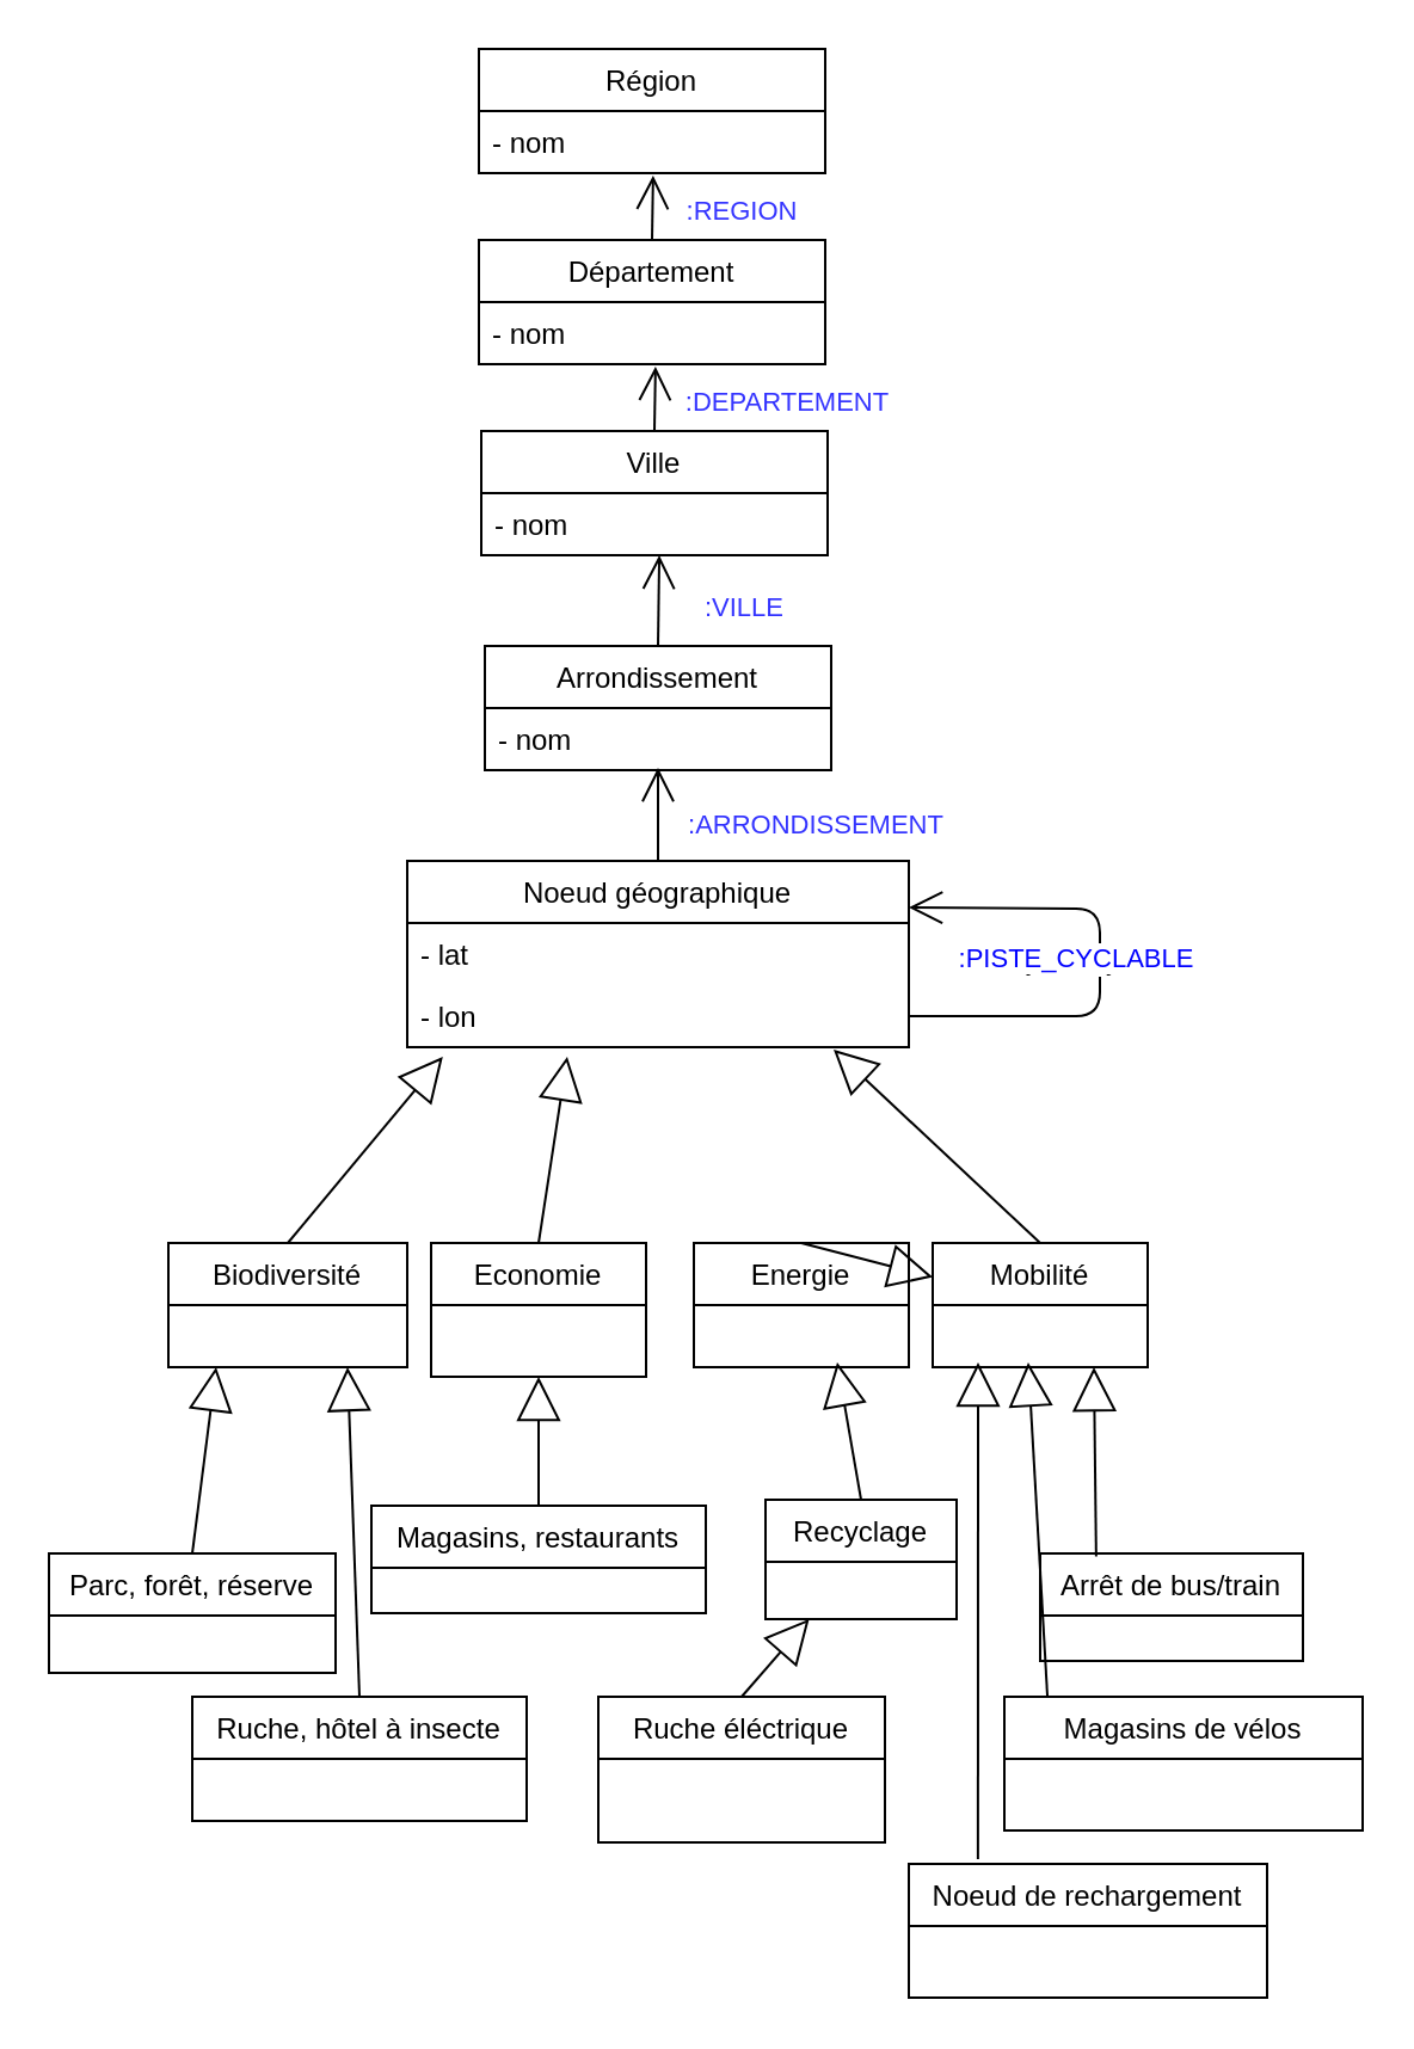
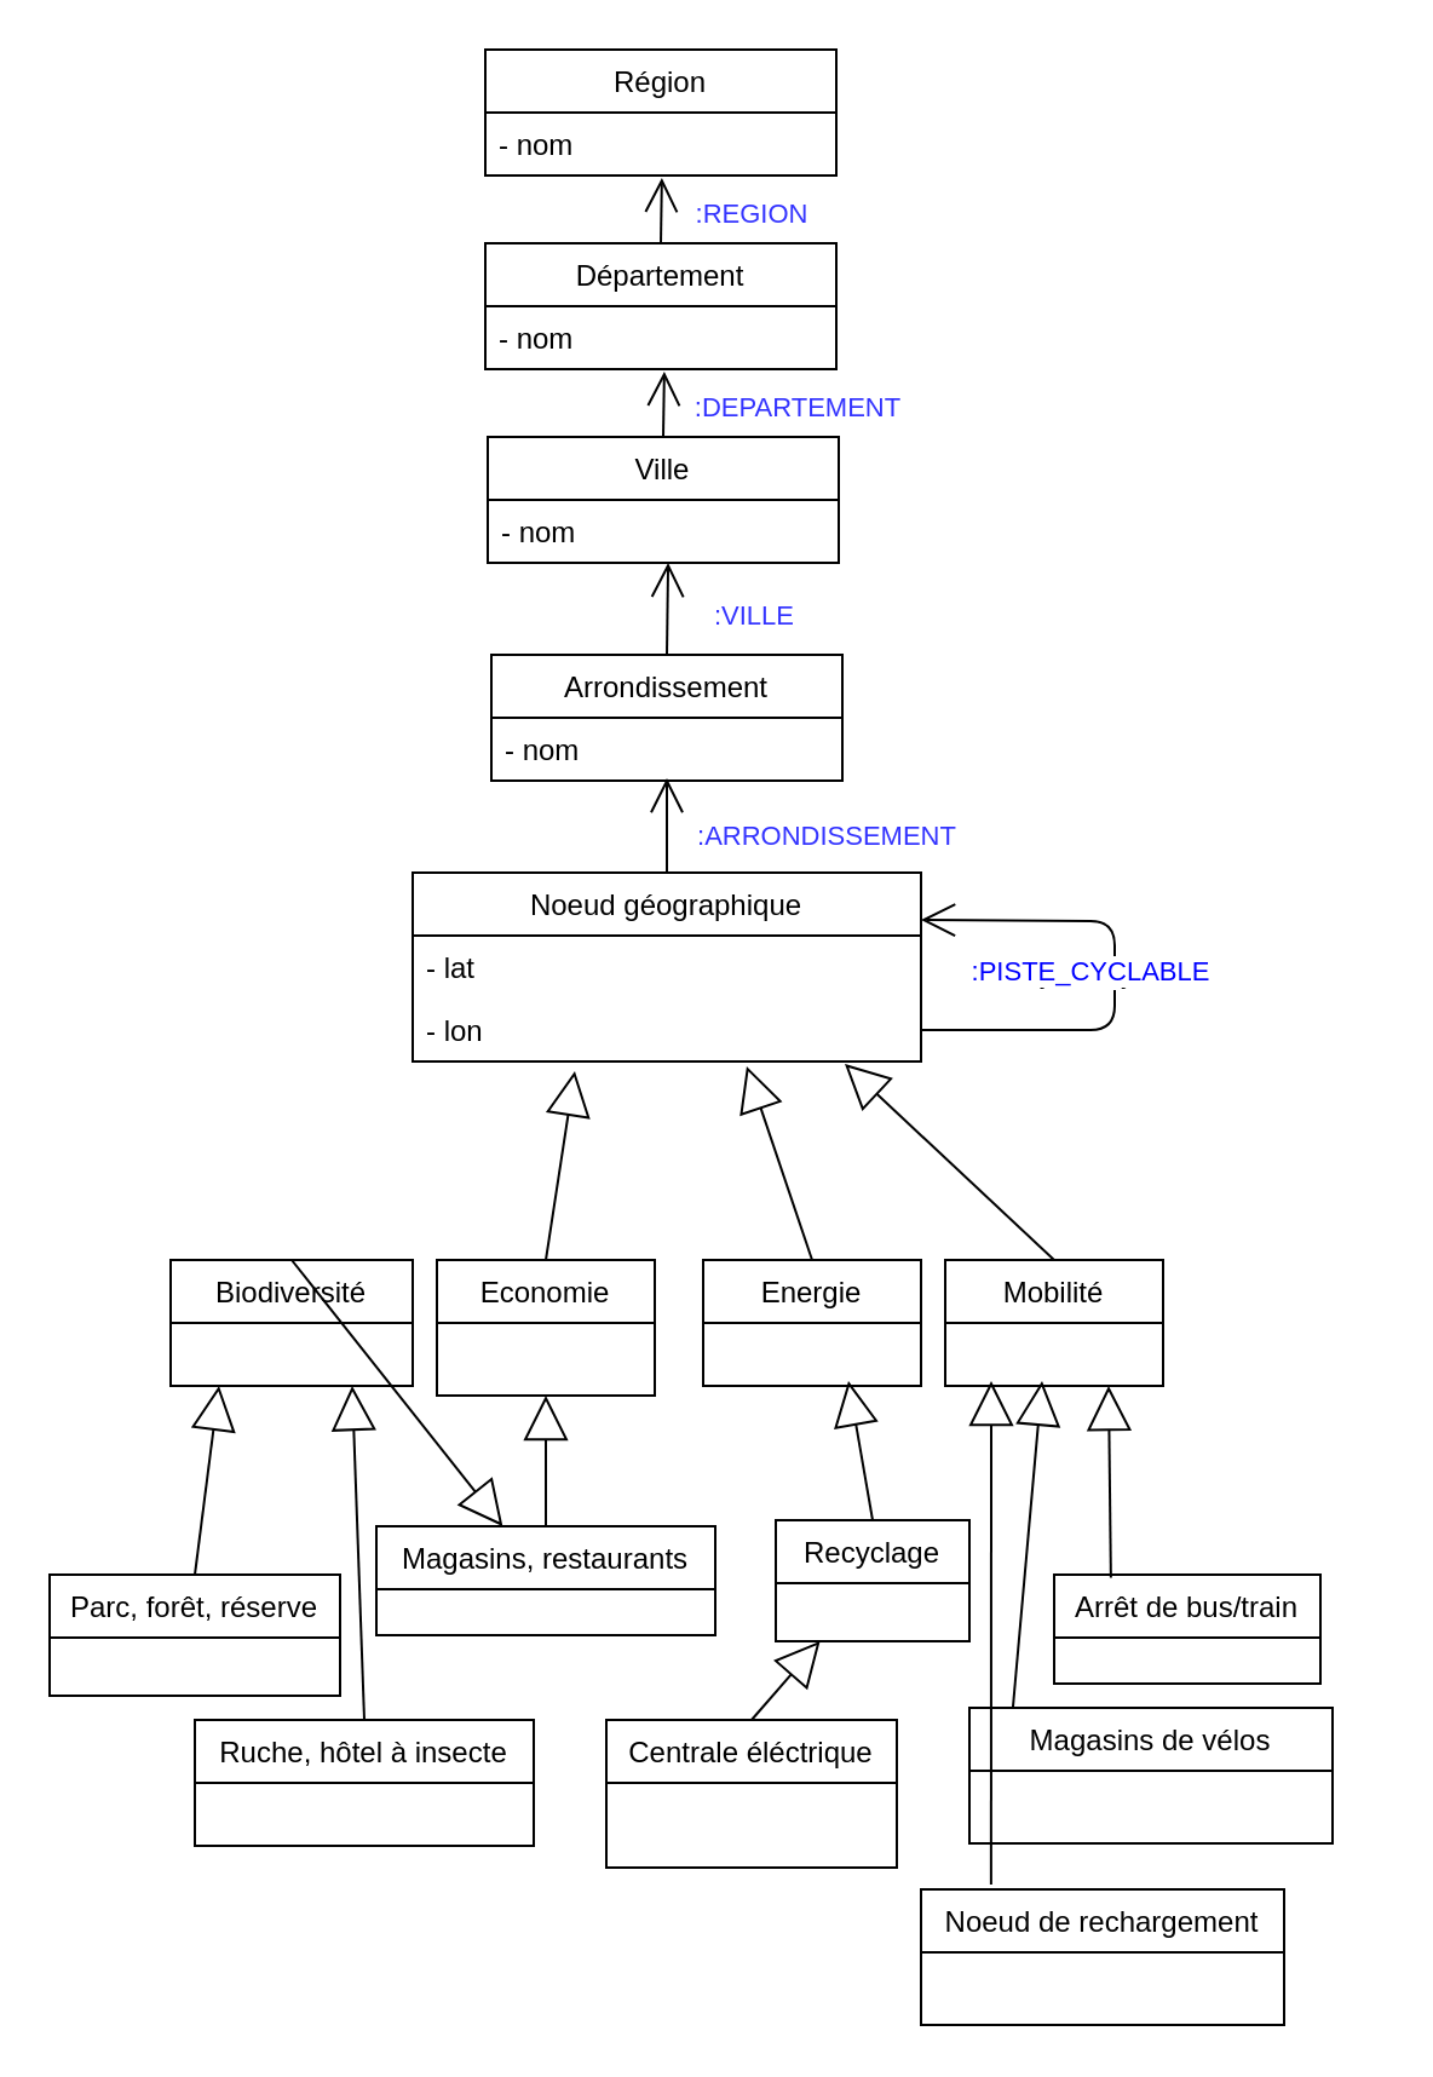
  <mxCell id="0" />
  <mxCell id="1" parent="0" />
- <mxCell id="2" value="" style="endArrow=block;endSize=16;endFill=0;html=1;entryX=0.071;entryY=1.154;entryDx=0;entryDy=0;entryPerimeter=0;exitX=0.5;exitY=0;exitDx=0;exitDy=0;" parent="1" source="35" target="32" edge="1"><mxGeometry width="160" relative="1" as="geometry"><mxPoint x="90" y="460" as="sourcePoint" /><mxPoint x="250" y="460" as="targetPoint" /></mxGeometry></mxCell>
+ <mxCell id="2" value="" style="endArrow=block;endSize=16;endFill=0;html=1;exitX=0.5;exitY=0;exitDx=0;exitDy=0;" parent="1" source="35" target="36" edge="1"><mxGeometry width="160" relative="1" as="geometry"><mxPoint x="90" y="460" as="sourcePoint" /><mxPoint x="250" y="460" as="targetPoint" /></mxGeometry></mxCell>
  <mxCell id="3" value="" style="endArrow=block;endSize=16;endFill=0;html=1;entryX=0.319;entryY=1.154;entryDx=0;entryDy=0;entryPerimeter=0;exitX=0.5;exitY=0;exitDx=0;exitDy=0;" parent="1" source="37" target="32" edge="1"><mxGeometry width="160" relative="1" as="geometry"><mxPoint x="240" y="510" as="sourcePoint" /><mxPoint x="251.96" y="438.988" as="targetPoint" /></mxGeometry></mxCell>
- <mxCell id="4" value="" style="endArrow=block;endSize=16;endFill=0;html=1;exitX=0.5;exitY=0;exitDx=0;exitDy=0;" parent="1" source="38" target="41" edge="1"><mxGeometry width="160" relative="1" as="geometry"><mxPoint x="234.04" y="561.04" as="sourcePoint" /><mxPoint x="285.98" y="440.002" as="targetPoint" /></mxGeometry></mxCell>
+ <mxCell id="4" value="" style="endArrow=block;endSize=16;endFill=0;html=1;entryX=0.657;entryY=1.077;entryDx=0;entryDy=0;entryPerimeter=0;exitX=0.5;exitY=0;exitDx=0;exitDy=0;" parent="1" source="38" target="32" edge="1"><mxGeometry width="160" relative="1" as="geometry"><mxPoint x="234.04" y="561.04" as="sourcePoint" /><mxPoint x="285.98" y="440.002" as="targetPoint" /></mxGeometry></mxCell>
  <mxCell id="5" value="" style="endArrow=block;endSize=16;endFill=0;html=1;entryX=0.85;entryY=1.038;entryDx=0;entryDy=0;entryPerimeter=0;exitX=0.5;exitY=0;exitDx=0;exitDy=0;" parent="1" source="41" target="32" edge="1"><mxGeometry width="160" relative="1" as="geometry"><mxPoint x="244.04" y="571.04" as="sourcePoint" /><mxPoint x="295.98" y="450.002" as="targetPoint" /></mxGeometry></mxCell>
  <mxCell id="6" value="" style="endArrow=block;endSize=16;endFill=0;html=1;exitX=0.5;exitY=0;exitDx=0;exitDy=0;entryX=0.5;entryY=1;entryDx=0;entryDy=0;" parent="1" source="36" target="37" edge="1"><mxGeometry width="160" relative="1" as="geometry"><mxPoint x="240" y="550" as="sourcePoint" /><mxPoint x="123" y="592" as="targetPoint" /></mxGeometry></mxCell>
  <mxCell id="7" value="" style="endArrow=block;endSize=16;endFill=0;html=1;exitX=0.5;exitY=0;exitDx=0;exitDy=0;" parent="1" source="46" edge="1"><mxGeometry width="160" relative="1" as="geometry"><mxPoint x="-10" y="670" as="sourcePoint" /><mxPoint x="90" y="572" as="targetPoint" /></mxGeometry></mxCell>
  <mxCell id="8" value="" style="endArrow=block;endSize=16;endFill=0;html=1;exitX=0.213;exitY=0.028;exitDx=0;exitDy=0;exitPerimeter=0;entryX=0.75;entryY=1;entryDx=0;entryDy=0;" parent="1" source="44" target="41" edge="1"><mxGeometry width="160" relative="1" as="geometry"><mxPoint x="620.548" y="670" as="sourcePoint" /><mxPoint x="610" y="610" as="targetPoint" /></mxGeometry></mxCell>
  <mxCell id="9" value="" style="endArrow=block;endSize=16;endFill=0;html=1;exitX=0.5;exitY=0;exitDx=0;exitDy=0;" parent="1" source="40" edge="1"><mxGeometry width="160" relative="1" as="geometry"><mxPoint x="380" y="670" as="sourcePoint" /><mxPoint x="350" y="570" as="targetPoint" /></mxGeometry></mxCell>
  <mxCell id="10" value="" style="endArrow=open;endFill=1;endSize=12;html=1;exitX=0.5;exitY=0;exitDx=0;exitDy=0;entryX=0.5;entryY=0.962;entryDx=0;entryDy=0;entryPerimeter=0;" parent="1" source="30" target="25" edge="1"><mxGeometry width="160" relative="1" as="geometry"><mxPoint x="700" y="445" as="sourcePoint" /><mxPoint x="300" y="280" as="targetPoint" /><Array as="points" /></mxGeometry></mxCell>
  <mxCell id="11" value=":ARRONDISSEMENT" style="edgeLabel;html=1;align=center;verticalAlign=middle;resizable=0;points=[];fontColor=#3333FF;" parent="10" vertex="1" connectable="0"><mxGeometry x="-0.218" y="11" relative="1" as="geometry"><mxPoint x="76" y="-1.0" as="offset" /></mxGeometry></mxCell>
  <mxCell id="12" value="" style="endArrow=open;endFill=1;endSize=12;html=1;exitX=0.5;exitY=0;exitDx=0;exitDy=0;entryX=0.514;entryY=1;entryDx=0;entryDy=0;entryPerimeter=0;" parent="1" source="24" target="29" edge="1"><mxGeometry width="160" relative="1" as="geometry"><mxPoint x="285" y="340" as="sourcePoint" /><mxPoint x="273" y="230" as="targetPoint" /><Array as="points" /></mxGeometry></mxCell>
  <mxCell id="13" value=":VILLE" style="edgeLabel;html=1;align=center;verticalAlign=middle;resizable=0;points=[];fontColor=#3333FF;" parent="12" vertex="1" connectable="0"><mxGeometry x="-0.218" y="11" relative="1" as="geometry"><mxPoint x="46" y="-1.0" as="offset" /></mxGeometry></mxCell>
  <mxCell id="14" value="" style="endArrow=open;endFill=1;endSize=12;html=1;entryX=0.51;entryY=1.038;entryDx=0;entryDy=0;entryPerimeter=0;exitX=0.5;exitY=0;exitDx=0;exitDy=0;" parent="1" target="27" edge="1" source="28"><mxGeometry width="160" relative="1" as="geometry"><mxPoint x="275" y="160" as="sourcePoint" /><mxPoint x="285" y="219.998" as="targetPoint" /><Array as="points" /></mxGeometry></mxCell>
  <mxCell id="15" value=":DEPARTEMENT" style="edgeLabel;html=1;align=center;verticalAlign=middle;resizable=0;points=[];fontColor=#3333FF;" parent="14" vertex="1" connectable="0"><mxGeometry x="-0.218" y="11" relative="1" as="geometry"><mxPoint x="66" y="-1.0" as="offset" /></mxGeometry></mxCell>
  <mxCell id="16" value="" style="endArrow=open;endFill=1;endSize=12;html=1;entryX=0.503;entryY=1.038;entryDx=0;entryDy=0;entryPerimeter=0;exitX=0.5;exitY=0;exitDx=0;exitDy=0;" parent="1" target="22" edge="1" source="26"><mxGeometry width="160" relative="1" as="geometry"><mxPoint x="273" y="80" as="sourcePoint" /><mxPoint x="284.95" y="140.988" as="targetPoint" /><Array as="points" /></mxGeometry></mxCell>
  <mxCell id="17" value=":REGION" style="edgeLabel;html=1;align=center;verticalAlign=middle;resizable=0;points=[];fontColor=#3333FF;" parent="16" vertex="1" connectable="0"><mxGeometry x="-0.218" y="11" relative="1" as="geometry"><mxPoint x="48.03" y="-1.0" as="offset" /></mxGeometry></mxCell>
  <mxCell id="18" value="" style="endArrow=block;endSize=16;endFill=0;html=1;exitX=0.5;exitY=0;exitDx=0;exitDy=0;" parent="1" source="39" target="40" edge="1"><mxGeometry width="160" relative="1" as="geometry"><mxPoint x="430" y="806" as="sourcePoint" /><mxPoint x="410" y="600" as="targetPoint" /></mxGeometry></mxCell>
  <mxCell id="19" value="" style="endArrow=block;endSize=16;endFill=0;html=1;exitX=0.193;exitY=-0.036;exitDx=0;exitDy=0;exitPerimeter=0;" parent="1" source="42" edge="1"><mxGeometry width="160" relative="1" as="geometry"><mxPoint x="508.95" y="927.984" as="sourcePoint" /><mxPoint x="409" y="570" as="targetPoint" /></mxGeometry></mxCell>
  <mxCell id="20" value="" style="endArrow=block;endSize=16;endFill=0;html=1;exitX=0.12;exitY=-0.009;exitDx=0;exitDy=0;exitPerimeter=0;" edge="1" parent="1" source="43"><mxGeometry width="160" relative="1" as="geometry"><mxPoint x="591.95" y="791.568" as="sourcePoint" /><mxPoint x="430" y="570" as="targetPoint" /></mxGeometry></mxCell>
  <mxCell id="21" value="Région" style="swimlane;fontStyle=0;childLayout=stackLayout;horizontal=1;startSize=26;fillColor=none;horizontalStack=0;resizeParent=1;resizeParentMax=0;resizeLast=0;collapsible=1;marginBottom=0;" parent="1" vertex="1"><mxGeometry x="200" y="20" width="145" height="52" as="geometry" /></mxCell>
  <mxCell id="22" value="- nom" style="text;strokeColor=none;fillColor=none;align=left;verticalAlign=top;spacingLeft=4;spacingRight=4;overflow=hidden;rotatable=0;points=[[0,0.5],[1,0.5]];portConstraint=eastwest;" parent="21" vertex="1"><mxGeometry y="26" width="145" height="26" as="geometry" /></mxCell>
  <mxCell id="23" value="" style="endArrow=block;endSize=16;endFill=0;html=1;exitX=0.5;exitY=0;exitDx=0;exitDy=0;entryX=0.75;entryY=1;entryDx=0;entryDy=0;" edge="1" parent="1" source="45" target="35"><mxGeometry width="160" relative="1" as="geometry"><mxPoint x="70" y="671.5" as="sourcePoint" /><mxPoint x="95" y="572" as="targetPoint" /></mxGeometry></mxCell>
  <mxCell id="24" value="Arrondissement" style="swimlane;fontStyle=0;childLayout=stackLayout;horizontal=1;startSize=26;fillColor=none;horizontalStack=0;resizeParent=1;resizeParentMax=0;resizeLast=0;collapsible=1;marginBottom=0;" parent="1" vertex="1"><mxGeometry x="202.5" y="270" width="145" height="52" as="geometry" /></mxCell>
  <mxCell id="25" value="- nom" style="text;strokeColor=none;fillColor=none;align=left;verticalAlign=top;spacingLeft=4;spacingRight=4;overflow=hidden;rotatable=0;points=[[0,0.5],[1,0.5]];portConstraint=eastwest;" parent="24" vertex="1"><mxGeometry y="26" width="145" height="26" as="geometry" /></mxCell>
  <mxCell id="26" value="Département" style="swimlane;fontStyle=0;childLayout=stackLayout;horizontal=1;startSize=26;fillColor=none;horizontalStack=0;resizeParent=1;resizeParentMax=0;resizeLast=0;collapsible=1;marginBottom=0;" parent="1" vertex="1"><mxGeometry x="200" y="100" width="145" height="52" as="geometry" /></mxCell>
  <mxCell id="27" value="- nom" style="text;strokeColor=none;fillColor=none;align=left;verticalAlign=top;spacingLeft=4;spacingRight=4;overflow=hidden;rotatable=0;points=[[0,0.5],[1,0.5]];portConstraint=eastwest;" parent="26" vertex="1"><mxGeometry y="26" width="145" height="26" as="geometry" /></mxCell>
  <mxCell id="28" value="Ville" style="swimlane;fontStyle=0;childLayout=stackLayout;horizontal=1;startSize=26;fillColor=none;horizontalStack=0;resizeParent=1;resizeParentMax=0;resizeLast=0;collapsible=1;marginBottom=0;" parent="1" vertex="1"><mxGeometry x="201" y="180" width="145" height="52" as="geometry" /></mxCell>
  <mxCell id="29" value="- nom" style="text;strokeColor=none;fillColor=none;align=left;verticalAlign=top;spacingLeft=4;spacingRight=4;overflow=hidden;rotatable=0;points=[[0,0.5],[1,0.5]];portConstraint=eastwest;" parent="28" vertex="1"><mxGeometry y="26" width="145" height="26" as="geometry" /></mxCell>
  <mxCell id="30" value="Noeud géographique" style="swimlane;fontStyle=0;childLayout=stackLayout;horizontal=1;startSize=26;fillColor=none;horizontalStack=0;resizeParent=1;resizeParentMax=0;resizeLast=0;collapsible=1;marginBottom=0;" parent="1" vertex="1"><mxGeometry x="170" y="360" width="210" height="78" as="geometry" /></mxCell>
  <mxCell id="31" value="- lat" style="text;strokeColor=none;fillColor=none;align=left;verticalAlign=top;spacingLeft=4;spacingRight=4;overflow=hidden;rotatable=0;points=[[0,0.5],[1,0.5]];portConstraint=eastwest;" parent="30" vertex="1"><mxGeometry y="26" width="210" height="26" as="geometry" /></mxCell>
  <mxCell id="32" value="- lon" style="text;strokeColor=none;fillColor=none;align=left;verticalAlign=top;spacingLeft=4;spacingRight=4;overflow=hidden;rotatable=0;points=[[0,0.5],[1,0.5]];portConstraint=eastwest;" parent="30" vertex="1"><mxGeometry y="52" width="210" height="26" as="geometry" /></mxCell>
  <mxCell id="33" value="cycleway:width" style="endArrow=open;endFill=1;endSize=12;html=1;exitX=1;exitY=0.5;exitDx=0;exitDy=0;entryX=1;entryY=0.25;entryDx=0;entryDy=0;" parent="30" source="32" target="30" edge="1"><mxGeometry width="160" relative="1" as="geometry"><mxPoint x="390" y="65" as="sourcePoint" /><mxPoint x="380" y="-40" as="targetPoint" /><Array as="points"><mxPoint x="290" y="65" /><mxPoint x="290" y="20" /></Array></mxGeometry></mxCell>
  <mxCell id="34" value="&lt;font color=&quot;#0000ff&quot;&gt;:PISTE_CYCLABLE&lt;/font&gt;" style="edgeLabel;html=1;align=center;verticalAlign=middle;resizable=0;points=[];" parent="33" vertex="1" connectable="0"><mxGeometry x="-0.218" y="11" relative="1" as="geometry"><mxPoint y="-25" as="offset" /></mxGeometry></mxCell>
  <mxCell id="35" value="Biodiversité" style="swimlane;fontStyle=0;childLayout=stackLayout;horizontal=1;startSize=26;fillColor=none;horizontalStack=0;resizeParent=1;resizeParentMax=0;resizeLast=0;collapsible=1;marginBottom=0;" parent="1" vertex="1"><mxGeometry x="70" y="520" width="100" height="52" as="geometry" /></mxCell>
  <mxCell id="36" value="Magasins, restaurants" style="swimlane;fontStyle=0;childLayout=stackLayout;horizontal=1;startSize=26;fillColor=none;horizontalStack=0;resizeParent=1;resizeParentMax=0;resizeLast=0;collapsible=1;marginBottom=0;" parent="1" vertex="1"><mxGeometry x="155" y="630" width="140" height="45" as="geometry" /></mxCell>
  <mxCell id="37" value="Economie" style="swimlane;fontStyle=0;childLayout=stackLayout;horizontal=1;startSize=26;fillColor=none;horizontalStack=0;resizeParent=1;resizeParentMax=0;resizeLast=0;collapsible=1;marginBottom=0;" parent="1" vertex="1"><mxGeometry x="180" y="520" width="90" height="56" as="geometry" /></mxCell>
  <mxCell id="38" value="Energie" style="swimlane;fontStyle=0;childLayout=stackLayout;horizontal=1;startSize=26;fillColor=none;horizontalStack=0;resizeParent=1;resizeParentMax=0;resizeLast=0;collapsible=1;marginBottom=0;" parent="1" vertex="1"><mxGeometry x="290" y="520" width="90" height="52" as="geometry" /></mxCell>
- <mxCell id="39" value="Ruche éléctrique" style="swimlane;fontStyle=0;childLayout=stackLayout;horizontal=1;startSize=26;fillColor=none;horizontalStack=0;resizeParent=1;resizeParentMax=0;resizeLast=0;collapsible=1;marginBottom=0;" parent="1" vertex="1"><mxGeometry x="250" y="710" width="120" height="61" as="geometry" /></mxCell>
+ <mxCell id="39" value="Centrale éléctrique" style="swimlane;fontStyle=0;childLayout=stackLayout;horizontal=1;startSize=26;fillColor=none;horizontalStack=0;resizeParent=1;resizeParentMax=0;resizeLast=0;collapsible=1;marginBottom=0;" parent="1" vertex="1"><mxGeometry x="250" y="710" width="120" height="61" as="geometry" /></mxCell>
  <mxCell id="40" value="Recyclage" style="swimlane;fontStyle=0;childLayout=stackLayout;horizontal=1;startSize=26;fillColor=none;horizontalStack=0;resizeParent=1;resizeParentMax=0;resizeLast=0;collapsible=1;marginBottom=0;" parent="1" vertex="1"><mxGeometry x="320" y="627.5" width="80" height="50" as="geometry" /></mxCell>
  <mxCell id="41" value="Mobilité" style="swimlane;fontStyle=0;childLayout=stackLayout;horizontal=1;startSize=26;fillColor=none;horizontalStack=0;resizeParent=1;resizeParentMax=0;resizeLast=0;collapsible=1;marginBottom=0;" parent="1" vertex="1"><mxGeometry x="390" y="520" width="90" height="52" as="geometry" /></mxCell>
  <mxCell id="42" value="Noeud de rechargement" style="swimlane;fontStyle=0;childLayout=stackLayout;horizontal=1;startSize=26;fillColor=none;horizontalStack=0;resizeParent=1;resizeParentMax=0;resizeLast=0;collapsible=1;marginBottom=0;" parent="1" vertex="1"><mxGeometry x="380" y="780" width="150" height="56" as="geometry" /></mxCell>
- <mxCell id="43" value="Magasins de vélos" style="swimlane;fontStyle=0;childLayout=stackLayout;horizontal=1;startSize=26;fillColor=none;horizontalStack=0;resizeParent=1;resizeParentMax=0;resizeLast=0;collapsible=1;marginBottom=0;" parent="1" vertex="1"><mxGeometry x="420" y="710" width="150" height="56" as="geometry" /></mxCell>
+ <mxCell id="43" value="Magasins de vélos" style="swimlane;fontStyle=0;childLayout=stackLayout;horizontal=1;startSize=26;fillColor=none;horizontalStack=0;resizeParent=1;resizeParentMax=0;resizeLast=0;collapsible=1;marginBottom=0;" parent="1" vertex="1"><mxGeometry x="400" y="705" width="150" height="56" as="geometry" /></mxCell>
  <mxCell id="44" value="Arrêt de bus/train" style="swimlane;fontStyle=0;childLayout=stackLayout;horizontal=1;startSize=26;fillColor=none;horizontalStack=0;resizeParent=1;resizeParentMax=0;resizeLast=0;collapsible=1;marginBottom=0;" parent="1" vertex="1"><mxGeometry x="435" y="650" width="110" height="45" as="geometry" /></mxCell>
  <mxCell id="45" value="Ruche, hôtel à insecte" style="swimlane;fontStyle=0;childLayout=stackLayout;horizontal=1;startSize=26;fillColor=none;horizontalStack=0;resizeParent=1;resizeParentMax=0;resizeLast=0;collapsible=1;marginBottom=0;" parent="1" vertex="1"><mxGeometry x="80" y="710" width="140" height="52" as="geometry" /></mxCell>
  <mxCell id="46" value="Parc, forêt, réserve" style="swimlane;fontStyle=0;childLayout=stackLayout;horizontal=1;startSize=26;fillColor=none;horizontalStack=0;resizeParent=1;resizeParentMax=0;resizeLast=0;collapsible=1;marginBottom=0;" parent="1" vertex="1"><mxGeometry x="20" y="650" width="120" height="50" as="geometry" /></mxCell>
